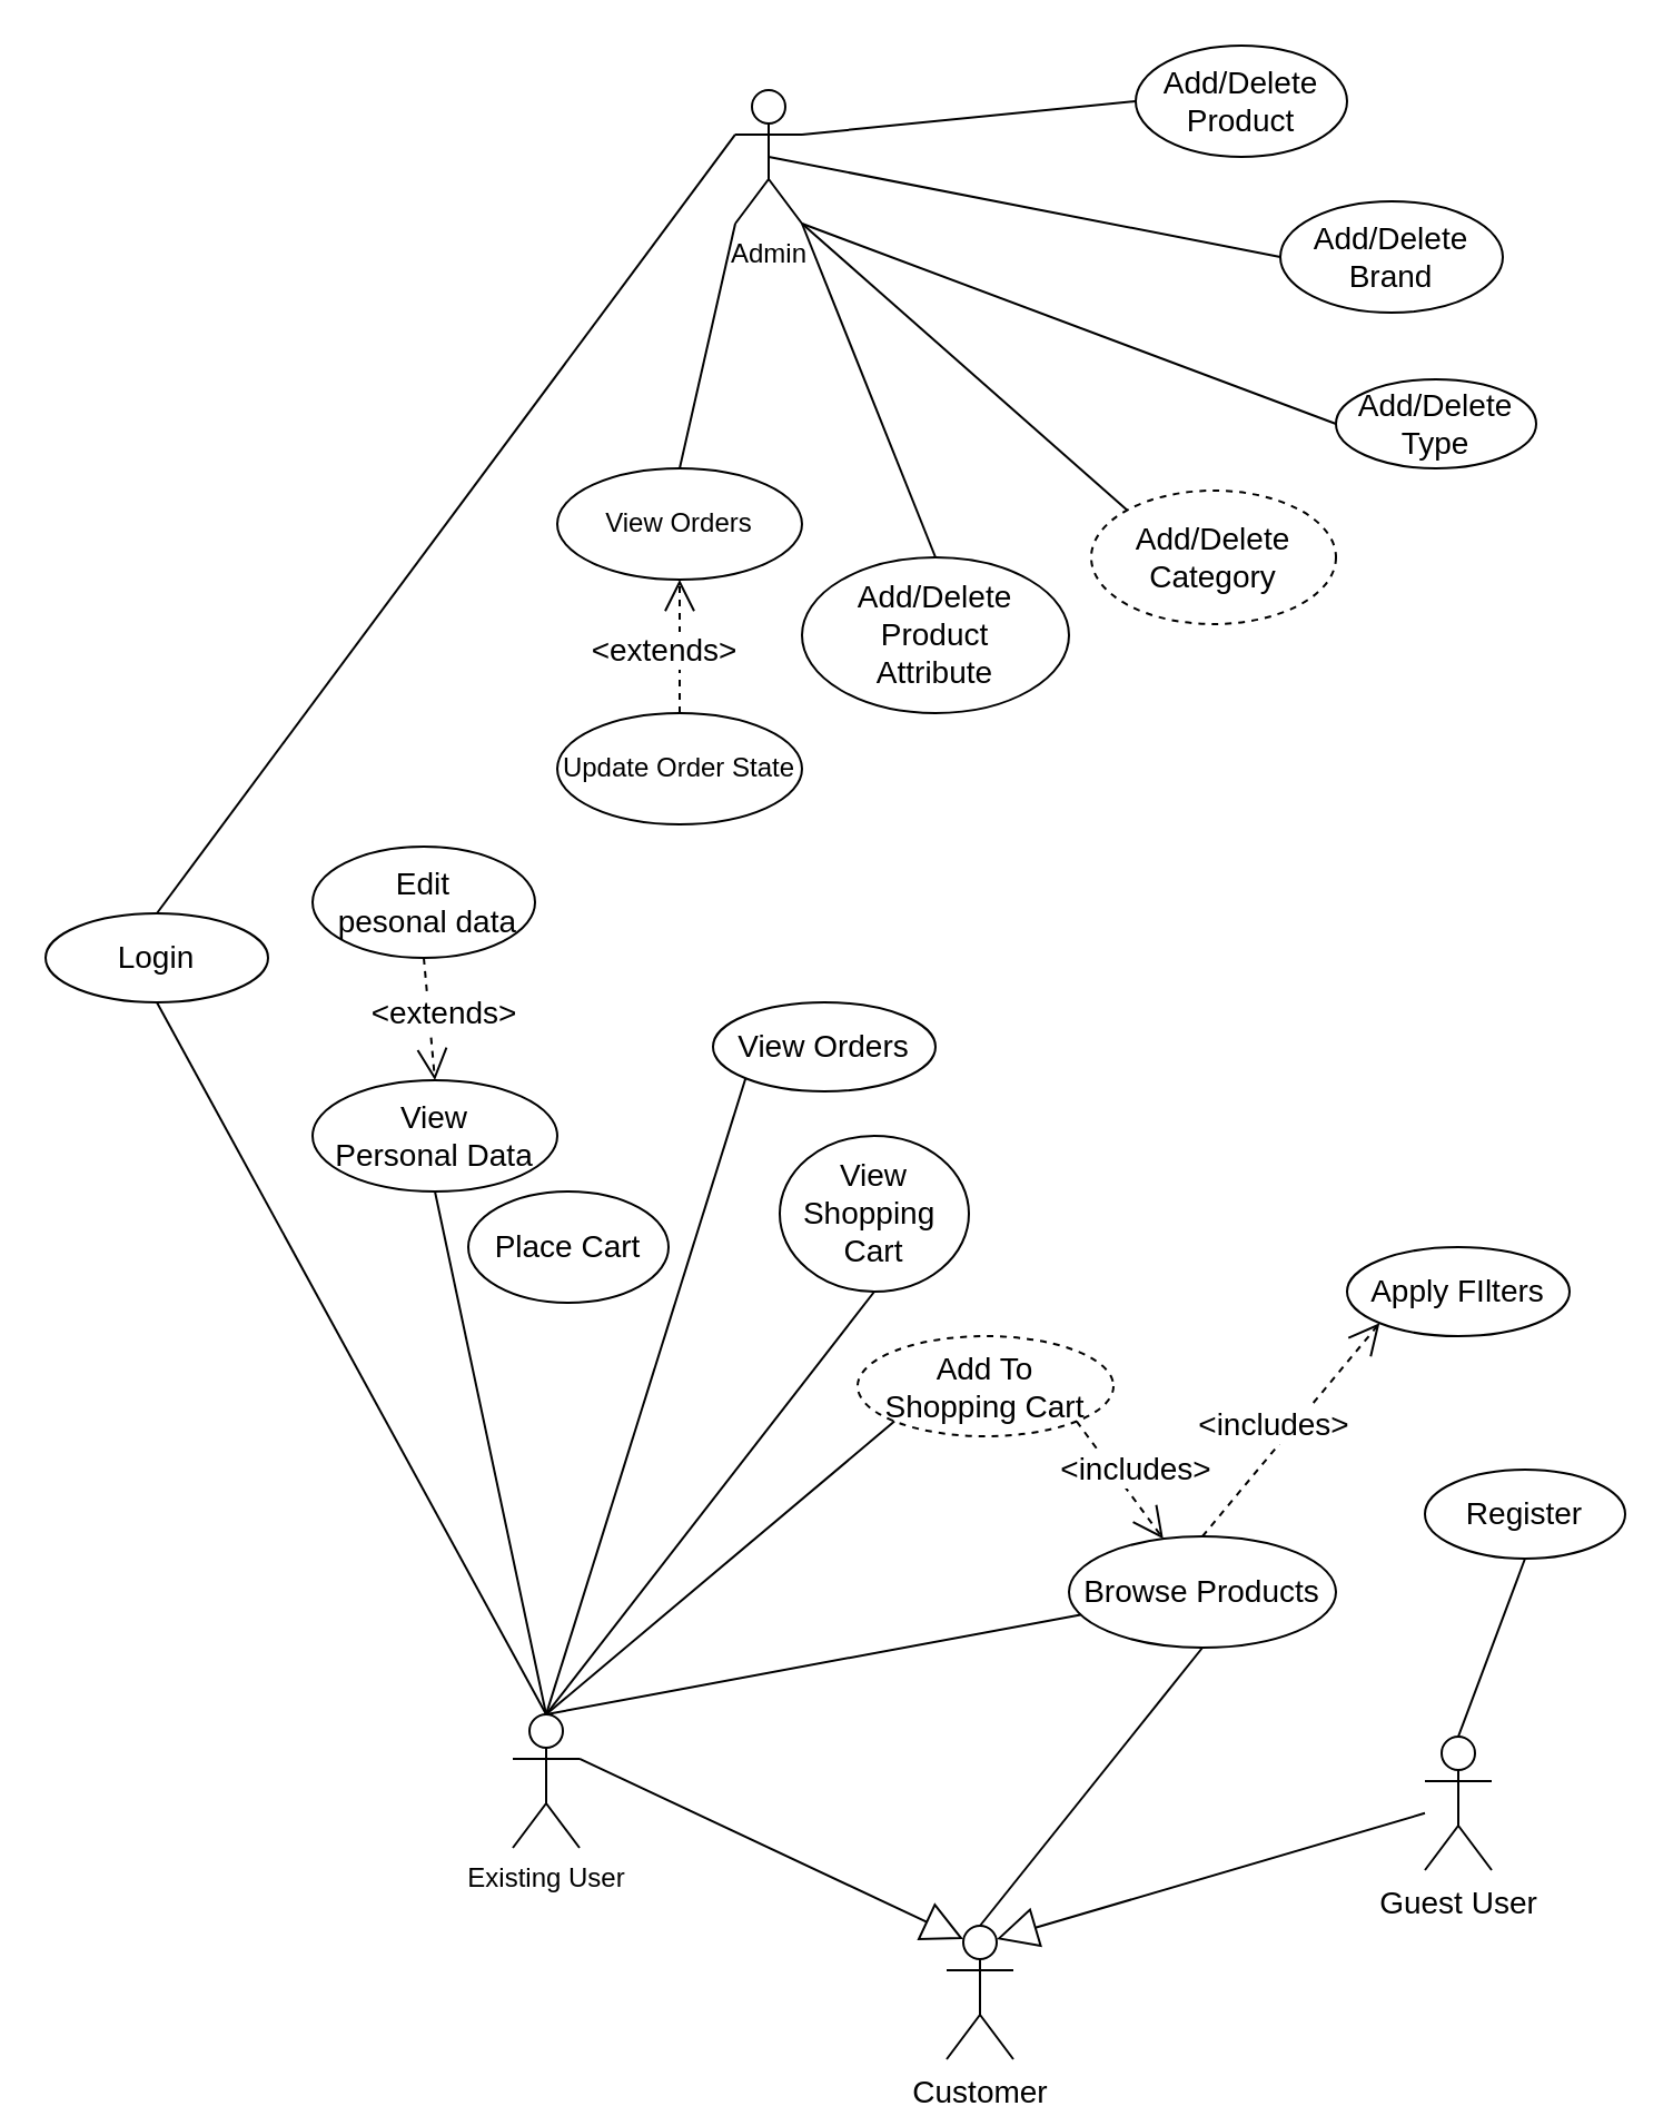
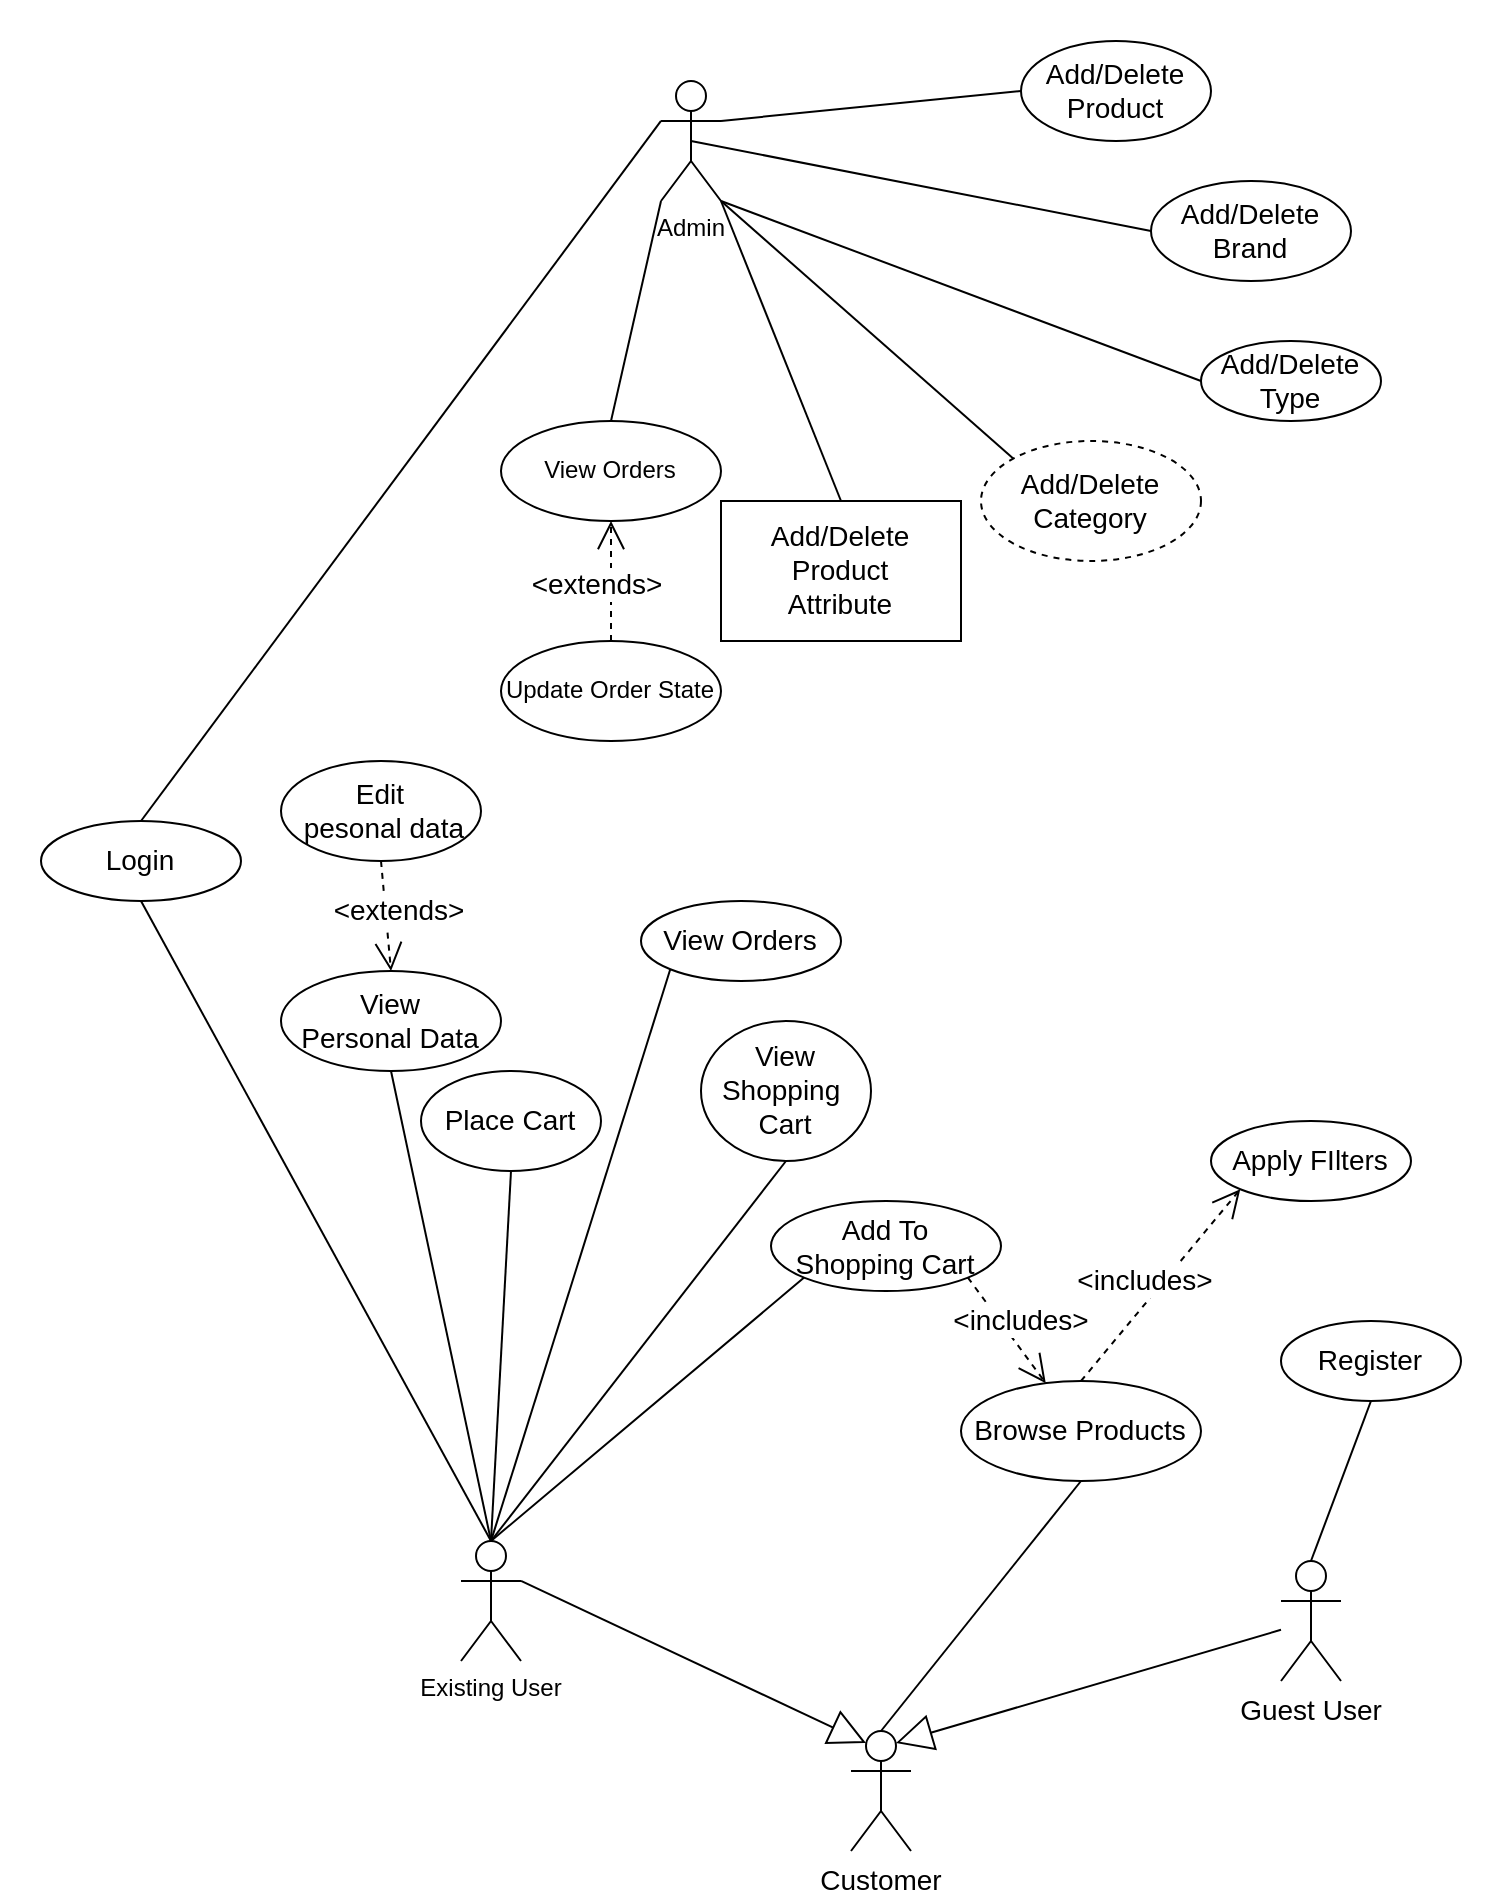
  <mxCell id="0" />
  <mxCell id="1" parent="0" />
  <mxCell id="2" value="Admin" style="shape=umlActor;verticalLabelPosition=bottom;verticalAlign=top;html=1;outlineConnect=0;" parent="1" vertex="1"><mxGeometry x="330" y="40" width="30" height="60" as="geometry" /></mxCell>
  <mxCell id="3" value="Existing User" style="shape=umlActor;verticalLabelPosition=bottom;verticalAlign=top;html=1;outlineConnect=0;" parent="1" vertex="1"><mxGeometry x="230" y="770" width="30" height="60" as="geometry" /></mxCell>
  <mxCell id="4" value="&lt;font style=&quot;font-size: 14px;&quot;&gt;Login&lt;/font&gt;" style="ellipse;whiteSpace=wrap;html=1;" parent="1" vertex="1"><mxGeometry x="20" y="410" width="100" height="40" as="geometry" /></mxCell>
  <mxCell id="5" value="" style="endArrow=none;html=1;rounded=0;exitX=0.5;exitY=0;exitDx=0;exitDy=0;exitPerimeter=0;entryX=0.5;entryY=1;entryDx=0;entryDy=0;" parent="1" source="3" target="4" edge="1"><mxGeometry width="50" height="50" relative="1" as="geometry"><mxPoint x="130" y="480" as="sourcePoint" /><mxPoint x="180" y="430" as="targetPoint" /></mxGeometry></mxCell>
  <mxCell id="6" value="" style="endArrow=none;html=1;rounded=0;exitX=0.5;exitY=0;exitDx=0;exitDy=0;entryX=0;entryY=0.333;entryDx=0;entryDy=0;entryPerimeter=0;" parent="1" source="4" target="2" edge="1"><mxGeometry width="50" height="50" relative="1" as="geometry"><mxPoint x="140" y="140" as="sourcePoint" /><mxPoint x="190" y="90" as="targetPoint" /></mxGeometry></mxCell>
  <mxCell id="7" value="&lt;font style=&quot;font-size: 14px;&quot;&gt;Register&lt;/font&gt;" style="ellipse;whiteSpace=wrap;html=1;" parent="1" vertex="1"><mxGeometry x="640" y="660" width="90" height="40" as="geometry" /></mxCell>
  <mxCell id="8" value="" style="endArrow=none;html=1;rounded=0;exitX=0.5;exitY=0;exitDx=0;exitDy=0;exitPerimeter=0;entryX=0.5;entryY=1;entryDx=0;entryDy=0;" parent="1" source="21" target="7" edge="1"><mxGeometry width="50" height="50" relative="1" as="geometry"><mxPoint x="120" y="770" as="sourcePoint" /><mxPoint x="170" y="720" as="targetPoint" /></mxGeometry></mxCell>
  <mxCell id="9" value="&lt;font style=&quot;font-size: 14px;&quot;&gt;View &lt;br&gt;Personal Data&lt;/font&gt;" style="ellipse;whiteSpace=wrap;html=1;" parent="1" vertex="1"><mxGeometry x="140" y="485" width="110" height="50" as="geometry" /></mxCell>
  <mxCell id="10" value="" style="endArrow=none;html=1;rounded=0;exitX=0.5;exitY=0;exitDx=0;exitDy=0;exitPerimeter=0;entryX=0.5;entryY=1;entryDx=0;entryDy=0;" parent="1" source="3" target="9" edge="1"><mxGeometry width="50" height="50" relative="1" as="geometry"><mxPoint x="470" y="730" as="sourcePoint" /><mxPoint x="520" y="680" as="targetPoint" /></mxGeometry></mxCell>
  <mxCell id="11" value="&lt;font style=&quot;font-size: 14px;&quot;&gt;Edit&lt;br&gt;&amp;nbsp;pesonal data&lt;/font&gt;" style="ellipse;whiteSpace=wrap;html=1;" parent="1" vertex="1"><mxGeometry x="140" y="380" width="100" height="50" as="geometry" /></mxCell>
  <mxCell id="12" value="&amp;lt;extends&amp;gt;" style="endArrow=open;endSize=12;dashed=1;html=1;rounded=0;fontSize=14;exitX=0.5;exitY=1;exitDx=0;exitDy=0;entryX=0.5;entryY=0;entryDx=0;entryDy=0;" parent="1" source="11" target="9" edge="1"><mxGeometry x="-0.065" y="7" width="160" relative="1" as="geometry"><mxPoint x="300" y="460" as="sourcePoint" /><mxPoint x="230" y="480" as="targetPoint" /><mxPoint as="offset" /></mxGeometry></mxCell>
  <mxCell id="13" value="View&lt;br&gt;Shopping&amp;nbsp;&lt;br&gt;Cart" style="ellipse;whiteSpace=wrap;html=1;fontSize=14;" parent="1" vertex="1"><mxGeometry x="350" y="510" width="85" height="70" as="geometry" /></mxCell>
  <mxCell id="14" value="" style="endArrow=none;html=1;rounded=0;fontSize=14;exitX=0.5;exitY=0;exitDx=0;exitDy=0;exitPerimeter=0;entryX=0.5;entryY=1;entryDx=0;entryDy=0;" parent="1" source="3" target="13" edge="1"><mxGeometry width="50" height="50" relative="1" as="geometry"><mxPoint x="440" y="680" as="sourcePoint" /><mxPoint x="490" y="630" as="targetPoint" /></mxGeometry></mxCell>
  <mxCell id="15" value="Apply FIlters" style="ellipse;whiteSpace=wrap;html=1;fontSize=14;" parent="1" vertex="1"><mxGeometry x="605" y="560" width="100" height="40" as="geometry" /></mxCell>
  <mxCell id="16" value="Browse Products" style="ellipse;whiteSpace=wrap;html=1;fontSize=14;" parent="1" vertex="1"><mxGeometry x="480" y="690" width="120" height="50" as="geometry" /></mxCell>
  <mxCell id="17" value="&amp;lt;includes&amp;gt;" style="endArrow=open;endSize=12;dashed=1;html=1;rounded=0;fontSize=14;exitX=0.5;exitY=0;exitDx=0;exitDy=0;entryX=0;entryY=1;entryDx=0;entryDy=0;" parent="1" source="16" target="15" edge="1"><mxGeometry x="-0.061" y="7" width="160" relative="1" as="geometry"><mxPoint x="520" y="500" as="sourcePoint" /><mxPoint x="560" y="560" as="targetPoint" /><mxPoint as="offset" /></mxGeometry></mxCell>
  <mxCell id="18" value="Add/Delete Product" style="ellipse;whiteSpace=wrap;html=1;fontSize=14;" parent="1" vertex="1"><mxGeometry x="510" y="20" width="95" height="50" as="geometry" /></mxCell>
  <mxCell id="19" value="" style="endArrow=none;html=1;rounded=0;fontSize=14;entryX=1;entryY=0.333;entryDx=0;entryDy=0;entryPerimeter=0;exitX=0;exitY=0.5;exitDx=0;exitDy=0;" parent="1" source="18" target="2" edge="1"><mxGeometry width="50" height="50" relative="1" as="geometry"><mxPoint x="360" y="270" as="sourcePoint" /><mxPoint x="410" y="220" as="targetPoint" /></mxGeometry></mxCell>
  <mxCell id="20" value="Customer" style="shape=umlActor;verticalLabelPosition=bottom;verticalAlign=top;html=1;outlineConnect=0;fontSize=14;" parent="1" vertex="1"><mxGeometry x="425" y="865" width="30" height="60" as="geometry" /></mxCell>
  <mxCell id="21" value="Guest User" style="shape=umlActor;verticalLabelPosition=bottom;verticalAlign=top;html=1;outlineConnect=0;fontSize=14;" parent="1" vertex="1"><mxGeometry x="640" y="780" width="30" height="60" as="geometry" /></mxCell>
- <mxCell id="22" value="Add To &lt;br&gt;Shopping Cart" style="ellipse;whiteSpace=wrap;html=1;fontSize=14;dashed=1;" parent="1" vertex="1"><mxGeometry x="385" y="600" width="115" height="45" as="geometry" /></mxCell>
+ <mxCell id="22" value="Add To &lt;br&gt;Shopping Cart" style="ellipse;whiteSpace=wrap;html=1;fontSize=14;" parent="1" vertex="1"><mxGeometry x="385" y="600" width="115" height="45" as="geometry" /></mxCell>
  <mxCell id="23" value="Place Cart" style="ellipse;whiteSpace=wrap;html=1;fontSize=14;" parent="1" vertex="1"><mxGeometry x="210" y="535" width="90" height="50" as="geometry" /></mxCell>
- <mxCell id="24" value="" style="endArrow=none;html=1;rounded=0;fontSize=14;exitX=0.5;exitY=0;exitDx=0;exitDy=0;exitPerimeter=0;" parent="1" source="3" target="16" edge="1"><mxGeometry width="50" height="50" relative="1" as="geometry"><mxPoint x="270" y="630" as="sourcePoint" /><mxPoint x="320" y="580" as="targetPoint" /></mxGeometry></mxCell>
+ <mxCell id="24" value="" style="endArrow=none;html=1;rounded=0;fontSize=14;exitX=0.5;exitY=0;exitDx=0;exitDy=0;exitPerimeter=0;entryX=0.5;entryY=1;entryDx=0;entryDy=0;" parent="1" source="3" target="23" edge="1"><mxGeometry width="50" height="50" relative="1" as="geometry"><mxPoint x="270" y="630" as="sourcePoint" /><mxPoint x="320" y="580" as="targetPoint" /></mxGeometry></mxCell>
  <mxCell id="25" value="View Orders" style="ellipse;whiteSpace=wrap;html=1;fontSize=14;" parent="1" vertex="1"><mxGeometry x="320" y="450" width="100" height="40" as="geometry" /></mxCell>
  <mxCell id="26" value="" style="endArrow=none;html=1;rounded=0;fontSize=14;exitX=0.5;exitY=0;exitDx=0;exitDy=0;exitPerimeter=0;entryX=0;entryY=1;entryDx=0;entryDy=0;" parent="1" source="3" target="25" edge="1"><mxGeometry width="50" height="50" relative="1" as="geometry"><mxPoint x="280" y="490" as="sourcePoint" /><mxPoint x="330" y="440" as="targetPoint" /></mxGeometry></mxCell>
  <mxCell id="27" value="Add/Delete Brand" style="ellipse;whiteSpace=wrap;html=1;fontSize=14;" parent="1" vertex="1"><mxGeometry x="575" y="90" width="100" height="50" as="geometry" /></mxCell>
  <mxCell id="28" value="" style="endArrow=none;html=1;rounded=0;fontSize=14;exitX=0;exitY=0.5;exitDx=0;exitDy=0;entryX=0.5;entryY=0.5;entryDx=0;entryDy=0;entryPerimeter=0;" parent="1" source="27" target="2" edge="1"><mxGeometry width="50" height="50" relative="1" as="geometry"><mxPoint x="515" y="-40" as="sourcePoint" /><mxPoint x="565" y="-90" as="targetPoint" /></mxGeometry></mxCell>
  <mxCell id="29" value="Add/Delete Type" style="ellipse;whiteSpace=wrap;html=1;fontSize=14;" parent="1" vertex="1"><mxGeometry x="600" y="170" width="90" height="40" as="geometry" /></mxCell>
  <mxCell id="30" value="" style="endArrow=none;html=1;rounded=0;fontSize=14;exitX=0;exitY=0.5;exitDx=0;exitDy=0;entryX=1;entryY=1;entryDx=0;entryDy=0;entryPerimeter=0;" parent="1" source="29" target="2" edge="1"><mxGeometry width="50" height="50" relative="1" as="geometry"><mxPoint x="520" y="60" as="sourcePoint" /><mxPoint x="570" y="10" as="targetPoint" /></mxGeometry></mxCell>
  <mxCell id="31" value="Add/Delete&lt;br&gt;Category" style="ellipse;whiteSpace=wrap;html=1;fontSize=14;dashed=1;" parent="1" vertex="1"><mxGeometry x="490" y="220" width="110" height="60" as="geometry" /></mxCell>
- <mxCell id="32" value="Add/Delete&lt;br&gt;Product&lt;br&gt;Attribute" style="ellipse;whiteSpace=wrap;html=1;fontSize=14;" parent="1" vertex="1"><mxGeometry x="360" y="250" width="120" height="70" as="geometry" /></mxCell>
+ <mxCell id="32" value="Add/Delete&lt;br&gt;Product&lt;br&gt;Attribute" style="whiteSpace=wrap;html=1;fontSize=14;rounded=0;" parent="1" vertex="1"><mxGeometry x="360" y="250" width="120" height="70" as="geometry" /></mxCell>
  <mxCell id="33" value="" style="endArrow=none;html=1;rounded=0;fontSize=14;exitX=0.5;exitY=0;exitDx=0;exitDy=0;entryX=1;entryY=1;entryDx=0;entryDy=0;entryPerimeter=0;" parent="1" source="32" target="2" edge="1"><mxGeometry width="50" height="50" relative="1" as="geometry"><mxPoint x="390" y="50" as="sourcePoint" /><mxPoint x="440" y="0" as="targetPoint" /></mxGeometry></mxCell>
  <mxCell id="34" value="" style="endArrow=none;html=1;rounded=0;fontSize=14;exitX=0;exitY=0;exitDx=0;exitDy=0;entryX=1;entryY=1;entryDx=0;entryDy=0;entryPerimeter=0;" parent="1" source="31" target="2" edge="1"><mxGeometry width="50" height="50" relative="1" as="geometry"><mxPoint x="510" y="260" as="sourcePoint" /><mxPoint x="440" y="-70" as="targetPoint" /></mxGeometry></mxCell>
  <mxCell id="35" value="" style="endArrow=none;html=1;rounded=0;exitX=0.5;exitY=0;exitDx=0;exitDy=0;exitPerimeter=0;entryX=0;entryY=1;entryDx=0;entryDy=0;" parent="1" source="3" target="22" edge="1"><mxGeometry width="50" height="50" relative="1" as="geometry"><mxPoint x="330" y="740" as="sourcePoint" /><mxPoint x="380" y="690" as="targetPoint" /></mxGeometry></mxCell>
  <mxCell id="36" value="" style="endArrow=block;endSize=16;endFill=0;html=1;rounded=0;entryX=0.75;entryY=0.1;entryDx=0;entryDy=0;entryPerimeter=0;" parent="1" source="21" target="20" edge="1"><mxGeometry x="-0.115" y="3" width="160" relative="1" as="geometry"><mxPoint x="140" y="890" as="sourcePoint" /><mxPoint x="300" y="890" as="targetPoint" /><mxPoint as="offset" /></mxGeometry></mxCell>
  <mxCell id="37" value="" style="endArrow=block;endSize=16;endFill=0;html=1;rounded=0;entryX=0.25;entryY=0.1;entryDx=0;entryDy=0;entryPerimeter=0;exitX=1;exitY=0.333;exitDx=0;exitDy=0;exitPerimeter=0;" parent="1" source="3" target="20" edge="1"><mxGeometry x="-0.115" y="3" width="160" relative="1" as="geometry"><mxPoint x="452.5" y="770.003" as="sourcePoint" /><mxPoint x="270" y="821.75" as="targetPoint" /><mxPoint as="offset" /></mxGeometry></mxCell>
  <mxCell id="38" value="" style="endArrow=none;html=1;rounded=0;exitX=0.5;exitY=0;exitDx=0;exitDy=0;exitPerimeter=0;entryX=0.5;entryY=1;entryDx=0;entryDy=0;" parent="1" source="20" target="16" edge="1"><mxGeometry width="50" height="50" relative="1" as="geometry"><mxPoint x="345.22" y="801.7" as="sourcePoint" /><mxPoint x="494.783" y="690" as="targetPoint" /></mxGeometry></mxCell>
  <mxCell id="39" value="&amp;lt;includes&amp;gt;" style="endArrow=open;endSize=12;dashed=1;html=1;rounded=0;fontSize=14;exitX=1;exitY=1;exitDx=0;exitDy=0;" parent="1" source="22" target="16" edge="1"><mxGeometry x="0.013" y="8" width="160" relative="1" as="geometry"><mxPoint x="550" y="700" as="sourcePoint" /><mxPoint x="595.355" y="529.142" as="targetPoint" /><mxPoint x="1" as="offset" /></mxGeometry></mxCell>
  <mxCell id="40" value="Update Order State" style="ellipse;whiteSpace=wrap;html=1;" parent="1" vertex="1"><mxGeometry x="250" y="320" width="110" height="50" as="geometry" /></mxCell>
  <mxCell id="41" value="View Orders" style="ellipse;whiteSpace=wrap;html=1;" parent="1" vertex="1"><mxGeometry x="250" y="210" width="110" height="50" as="geometry" /></mxCell>
  <mxCell id="42" value="&amp;lt;extends&amp;gt;" style="endArrow=open;endSize=12;dashed=1;html=1;rounded=0;fontSize=14;exitX=0.5;exitY=0;exitDx=0;exitDy=0;entryX=0.5;entryY=1;entryDx=0;entryDy=0;" edge="1" parent="1" source="40" target="41"><mxGeometry x="-0.065" y="7" width="160" relative="1" as="geometry"><mxPoint x="430" y="317.5" as="sourcePoint" /><mxPoint x="435" y="372.5" as="targetPoint" /><mxPoint as="offset" /></mxGeometry></mxCell>
  <mxCell id="43" value="" style="endArrow=none;html=1;rounded=0;entryX=0;entryY=1;entryDx=0;entryDy=0;entryPerimeter=0;exitX=0.5;exitY=0;exitDx=0;exitDy=0;" edge="1" parent="1" source="41" target="2"><mxGeometry width="50" height="50" relative="1" as="geometry"><mxPoint x="240" y="240" as="sourcePoint" /><mxPoint x="290" y="190" as="targetPoint" /></mxGeometry></mxCell>
